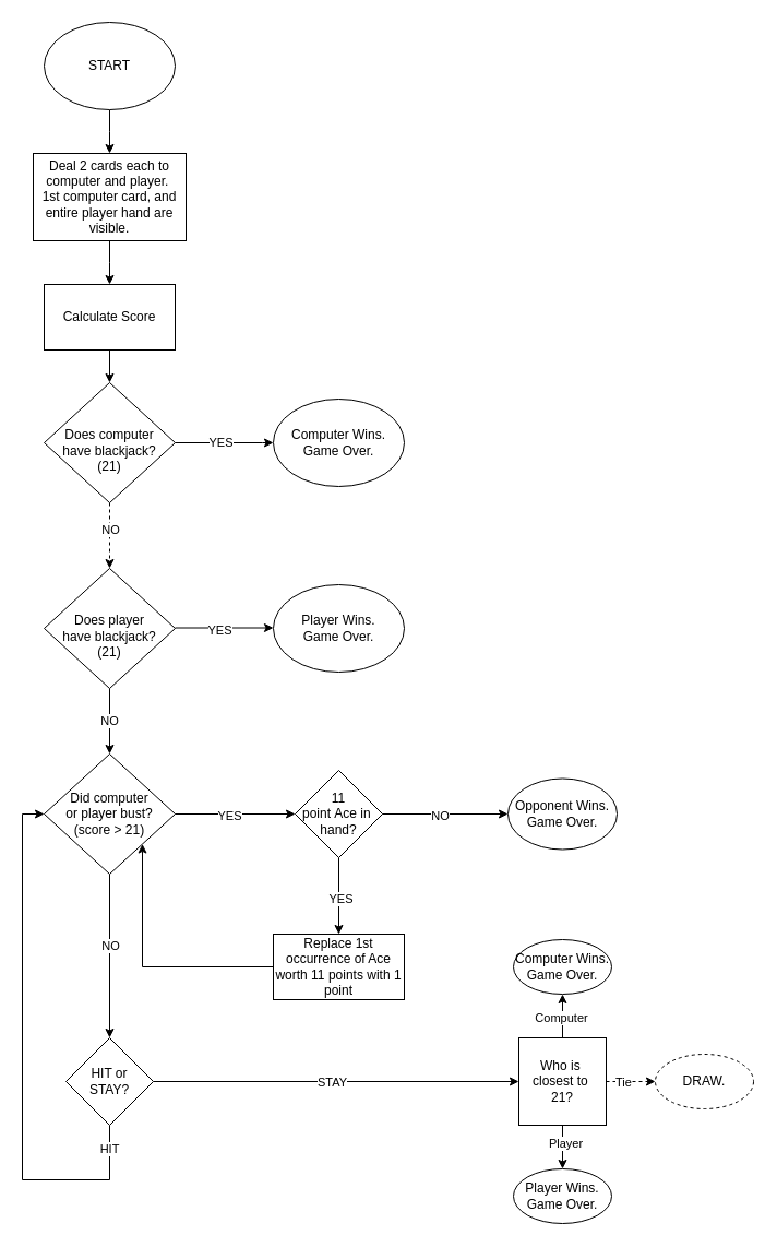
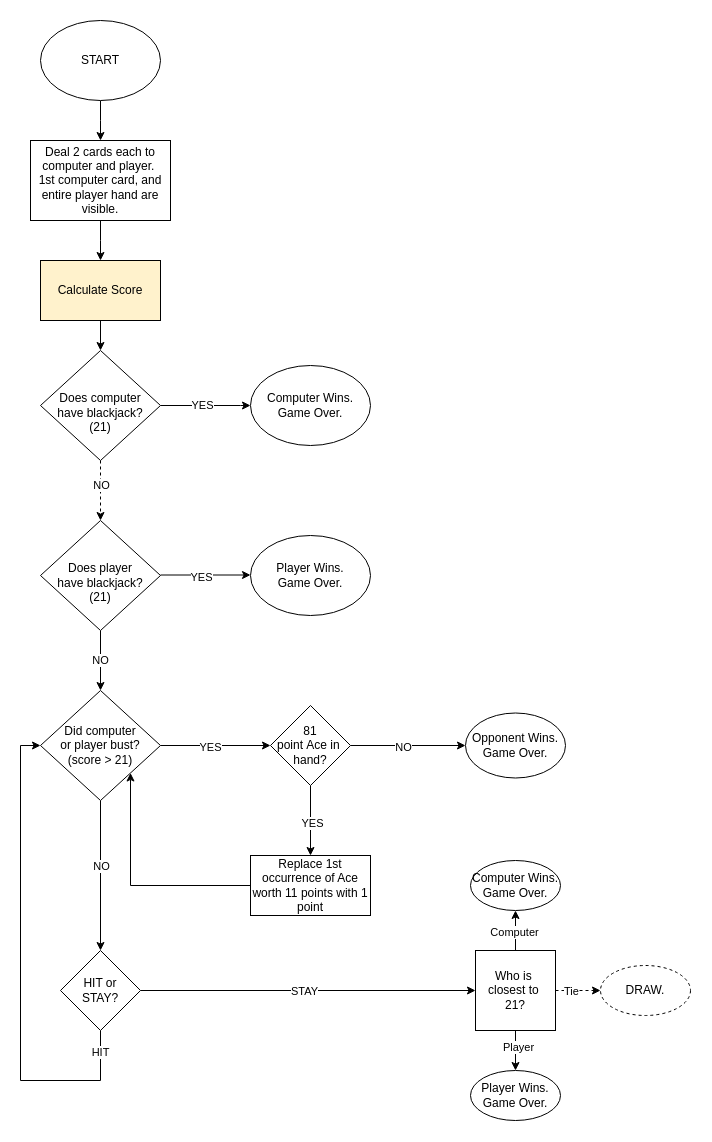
  <mxCell id="0" />
  <mxCell id="1" parent="0" />
  <mxCell id="2" style="edgeStyle=orthogonalEdgeStyle;rounded=0;orthogonalLoop=1;jettySize=auto;html=1;exitX=0.5;exitY=1;exitDx=0;exitDy=0;" edge="1" parent="1" source="3"><mxGeometry relative="1" as="geometry"><mxPoint x="100" y="140" as="targetPoint" /></mxGeometry></mxCell>
  <mxCell id="3" value="START" style="ellipse;whiteSpace=wrap;html=1;" vertex="1" parent="1"><mxGeometry x="40" y="20" width="120" height="80" as="geometry" /></mxCell>
  <mxCell id="4" style="edgeStyle=orthogonalEdgeStyle;rounded=0;orthogonalLoop=1;jettySize=auto;html=1;" edge="1" parent="1" source="5"><mxGeometry relative="1" as="geometry"><mxPoint x="100" y="260" as="targetPoint" /></mxGeometry></mxCell>
  <mxCell id="5" value="Deal 2 cards each to computer and player.&amp;nbsp;&lt;br&gt;1st computer card, and entire player hand are visible." style="rounded=0;whiteSpace=wrap;html=1;" vertex="1" parent="1"><mxGeometry x="30" y="140" width="140" height="80" as="geometry" /></mxCell>
  <mxCell id="6" style="edgeStyle=orthogonalEdgeStyle;rounded=0;orthogonalLoop=1;jettySize=auto;html=1;exitX=0.5;exitY=1;exitDx=0;exitDy=0;" edge="1" parent="1" source="7"><mxGeometry relative="1" as="geometry"><mxPoint x="100" y="350" as="targetPoint" /></mxGeometry></mxCell>
- <mxCell id="7" value="Calculate Score" style="rounded=0;whiteSpace=wrap;html=1;" vertex="1" parent="1"><mxGeometry x="40" y="260" width="120" height="60" as="geometry" /></mxCell>
+ <mxCell id="7" value="Calculate Score" style="rounded=0;whiteSpace=wrap;html=1;fillColor=#fff2cc;" vertex="1" parent="1"><mxGeometry x="40" y="260" width="120" height="60" as="geometry" /></mxCell>
  <mxCell id="8" style="edgeStyle=orthogonalEdgeStyle;rounded=0;orthogonalLoop=1;jettySize=auto;html=1;entryX=0;entryY=0.5;entryDx=0;entryDy=0;" edge="1" parent="1" source="12" target="13"><mxGeometry relative="1" as="geometry"><mxPoint x="250" y="415" as="targetPoint" /><Array as="points"><mxPoint x="240" y="405" /><mxPoint x="240" y="405" /></Array></mxGeometry></mxCell>
  <mxCell id="9" value="YES" style="edgeLabel;html=1;align=center;verticalAlign=middle;resizable=0;points=[];" vertex="1" connectable="0" parent="8"><mxGeometry x="-0.098" y="1" relative="1" as="geometry"><mxPoint as="offset" /></mxGeometry></mxCell>
  <mxCell id="10" style="edgeStyle=orthogonalEdgeStyle;rounded=0;orthogonalLoop=1;jettySize=auto;html=1;exitX=0.5;exitY=1;exitDx=0;exitDy=0;entryX=0.5;entryY=0;entryDx=0;entryDy=0;dashed=1;" edge="1" parent="1" source="12" target="16"><mxGeometry relative="1" as="geometry"><mxPoint x="100" y="510" as="targetPoint" /></mxGeometry></mxCell>
  <mxCell id="11" value="NO" style="edgeLabel;html=1;align=center;verticalAlign=middle;resizable=0;points=[];" vertex="1" connectable="0" parent="10"><mxGeometry x="-0.683" y="-3" relative="1" as="geometry"><mxPoint x="3" y="14" as="offset" /></mxGeometry></mxCell>
  <mxCell id="12" value="&lt;div&gt;&lt;span style=&quot;background-color: initial;&quot;&gt;&lt;br&gt;&lt;/span&gt;&lt;/div&gt;&lt;div&gt;&lt;span style=&quot;background-color: initial;&quot;&gt;Does computer&lt;/span&gt;&lt;/div&gt;&lt;div&gt;&lt;span style=&quot;background-color: initial;&quot;&gt;have blackjack?&lt;/span&gt;&lt;/div&gt;&lt;div&gt;(21)&lt;/div&gt;" style="rhombus;whiteSpace=wrap;html=1;" vertex="1" parent="1"><mxGeometry x="40" y="350" width="120" height="110" as="geometry" /></mxCell>
  <mxCell id="13" value="Computer Wins.&lt;div&gt;Game Over.&lt;/div&gt;" style="ellipse;whiteSpace=wrap;html=1;" vertex="1" parent="1"><mxGeometry x="250" y="365" width="120" height="80" as="geometry" /></mxCell>
  <mxCell id="14" style="edgeStyle=orthogonalEdgeStyle;rounded=0;orthogonalLoop=1;jettySize=auto;html=1;entryX=0.5;entryY=0;entryDx=0;entryDy=0;" edge="1" parent="1" source="16" target="24"><mxGeometry relative="1" as="geometry" /></mxCell>
  <mxCell id="15" value="NO" style="edgeLabel;html=1;align=center;verticalAlign=middle;resizable=0;points=[];" vertex="1" connectable="0" parent="14"><mxGeometry x="-0.05" y="-1" relative="1" as="geometry"><mxPoint as="offset" /></mxGeometry></mxCell>
  <mxCell id="16" value="&lt;div&gt;&lt;span style=&quot;background-color: initial;&quot;&gt;&lt;br&gt;&lt;/span&gt;&lt;/div&gt;&lt;div&gt;&lt;span style=&quot;background-color: initial;&quot;&gt;Does player&lt;/span&gt;&lt;/div&gt;&lt;div&gt;&lt;span style=&quot;background-color: initial;&quot;&gt;have blackjack?&lt;/span&gt;&lt;/div&gt;&lt;div&gt;(21)&lt;/div&gt;" style="rhombus;whiteSpace=wrap;html=1;" vertex="1" parent="1"><mxGeometry x="40" y="520" width="120" height="110" as="geometry" /></mxCell>
  <mxCell id="17" style="edgeStyle=orthogonalEdgeStyle;rounded=0;orthogonalLoop=1;jettySize=auto;html=1;" edge="1" parent="1"><mxGeometry relative="1" as="geometry"><mxPoint x="250" y="574.5" as="targetPoint" /><mxPoint x="160" y="574.5" as="sourcePoint" /></mxGeometry></mxCell>
  <mxCell id="18" value="YES" style="edgeLabel;html=1;align=center;verticalAlign=middle;resizable=0;points=[];" vertex="1" connectable="0" parent="17"><mxGeometry x="-0.116" y="-1" relative="1" as="geometry"><mxPoint y="1" as="offset" /></mxGeometry></mxCell>
  <mxCell id="19" value="Player Wins.&lt;div&gt;Game Over.&lt;/div&gt;" style="ellipse;whiteSpace=wrap;html=1;" vertex="1" parent="1"><mxGeometry x="250" y="535" width="120" height="80" as="geometry" /></mxCell>
  <mxCell id="20" style="edgeStyle=orthogonalEdgeStyle;rounded=0;orthogonalLoop=1;jettySize=auto;html=1;exitX=1;exitY=0.5;exitDx=0;exitDy=0;" edge="1" parent="1" source="24" target="29"><mxGeometry relative="1" as="geometry"><mxPoint x="250" y="745" as="targetPoint" /></mxGeometry></mxCell>
  <mxCell id="21" value="YES" style="edgeLabel;html=1;align=center;verticalAlign=middle;resizable=0;points=[];" vertex="1" connectable="0" parent="20"><mxGeometry x="-0.108" y="-1" relative="1" as="geometry"><mxPoint as="offset" /></mxGeometry></mxCell>
  <mxCell id="22" style="edgeStyle=orthogonalEdgeStyle;rounded=0;orthogonalLoop=1;jettySize=auto;html=1;entryX=0.5;entryY=0;entryDx=0;entryDy=0;" edge="1" parent="1" source="24" target="37"><mxGeometry relative="1" as="geometry"><mxPoint x="100" y="920" as="targetPoint" /></mxGeometry></mxCell>
  <mxCell id="23" value="NO" style="edgeLabel;html=1;align=center;verticalAlign=middle;resizable=0;points=[];" vertex="1" connectable="0" parent="22"><mxGeometry x="0.007" y="5" relative="1" as="geometry"><mxPoint x="-5" y="-11" as="offset" /></mxGeometry></mxCell>
  <mxCell id="24" value="Did computer&lt;div&gt;or player bust?&lt;br&gt;(score &amp;gt; 21)&lt;/div&gt;" style="rhombus;whiteSpace=wrap;html=1;" vertex="1" parent="1"><mxGeometry x="40" y="690" width="120" height="110" as="geometry" /></mxCell>
  <mxCell id="25" style="edgeStyle=orthogonalEdgeStyle;rounded=0;orthogonalLoop=1;jettySize=auto;html=1;exitX=1;exitY=0.5;exitDx=0;exitDy=0;" edge="1" parent="1" source="29" target="30"><mxGeometry relative="1" as="geometry"><mxPoint x="410" y="745" as="targetPoint" /></mxGeometry></mxCell>
  <mxCell id="26" value="NO" style="edgeLabel;html=1;align=center;verticalAlign=middle;resizable=0;points=[];" vertex="1" connectable="0" parent="25"><mxGeometry x="-0.088" y="-1" relative="1" as="geometry"><mxPoint as="offset" /></mxGeometry></mxCell>
  <mxCell id="27" style="edgeStyle=orthogonalEdgeStyle;rounded=0;orthogonalLoop=1;jettySize=auto;html=1;exitX=0.5;exitY=1;exitDx=0;exitDy=0;" edge="1" parent="1" source="29" target="32"><mxGeometry relative="1" as="geometry"><mxPoint x="290" y="870" as="targetPoint" /></mxGeometry></mxCell>
  <mxCell id="28" value="YES" style="edgeLabel;html=1;align=center;verticalAlign=middle;resizable=0;points=[];" vertex="1" connectable="0" parent="27"><mxGeometry x="0.064" y="1" relative="1" as="geometry"><mxPoint as="offset" /></mxGeometry></mxCell>
- <mxCell id="29" value="11&lt;div&gt;point&amp;nbsp;&lt;span style=&quot;background-color: initial;&quot;&gt;Ace in&amp;nbsp;&lt;/span&gt;&lt;div&gt;&lt;div&gt;hand?&lt;/div&gt;&lt;/div&gt;&lt;/div&gt;" style="rhombus;whiteSpace=wrap;html=1;" vertex="1" parent="1"><mxGeometry x="270" y="705" width="80" height="80" as="geometry" /></mxCell>
+ <mxCell id="29" value="81&lt;div&gt;point&amp;nbsp;&lt;span style=&quot;background-color: initial;&quot;&gt;Ace in&amp;nbsp;&lt;/span&gt;&lt;div&gt;&lt;div&gt;hand?&lt;/div&gt;&lt;/div&gt;&lt;/div&gt;" style="rhombus;whiteSpace=wrap;html=1;" vertex="1" parent="1"><mxGeometry x="270" y="705" width="80" height="80" as="geometry" /></mxCell>
  <mxCell id="30" value="Opponent Wins.&lt;div&gt;Game Over.&lt;/div&gt;" style="ellipse;whiteSpace=wrap;html=1;" vertex="1" parent="1"><mxGeometry x="465" y="712.5" width="100" height="65" as="geometry" /></mxCell>
  <mxCell id="31" style="edgeStyle=orthogonalEdgeStyle;rounded=0;orthogonalLoop=1;jettySize=auto;html=1;exitX=0;exitY=0.5;exitDx=0;exitDy=0;entryX=1;entryY=1;entryDx=0;entryDy=0;" edge="1" parent="1" source="32" target="24"><mxGeometry relative="1" as="geometry" /></mxCell>
  <mxCell id="32" value="Replace 1st occurrence of Ace worth 11 points with 1 point" style="rounded=0;whiteSpace=wrap;html=1;" vertex="1" parent="1"><mxGeometry x="250" y="855" width="120" height="60" as="geometry" /></mxCell>
  <mxCell id="33" style="edgeStyle=orthogonalEdgeStyle;rounded=0;orthogonalLoop=1;jettySize=auto;html=1;entryX=0;entryY=0.5;entryDx=0;entryDy=0;" edge="1" parent="1" source="37" target="44"><mxGeometry relative="1" as="geometry"><mxPoint x="220" y="990" as="targetPoint" /></mxGeometry></mxCell>
  <mxCell id="34" value="STAY" style="edgeLabel;html=1;align=center;verticalAlign=middle;resizable=0;points=[];" vertex="1" connectable="0" parent="33"><mxGeometry x="-0.026" relative="1" as="geometry"><mxPoint as="offset" /></mxGeometry></mxCell>
  <mxCell id="35" style="edgeStyle=orthogonalEdgeStyle;rounded=0;orthogonalLoop=1;jettySize=auto;html=1;entryX=0;entryY=0.5;entryDx=0;entryDy=0;" edge="1" parent="1" source="37" target="24"><mxGeometry relative="1" as="geometry"><mxPoint x="100" y="1120" as="targetPoint" /><Array as="points"><mxPoint x="100" y="1080" /><mxPoint x="20" y="1080" /><mxPoint x="20" y="745" /></Array></mxGeometry></mxCell>
  <mxCell id="36" value="HIT" style="edgeLabel;html=1;align=center;verticalAlign=middle;resizable=0;points=[];" vertex="1" connectable="0" parent="35"><mxGeometry x="-0.914" y="-1" relative="1" as="geometry"><mxPoint as="offset" /></mxGeometry></mxCell>
  <mxCell id="37" value="HIT or&lt;div&gt;STAY?&lt;/div&gt;" style="rhombus;whiteSpace=wrap;html=1;" vertex="1" parent="1"><mxGeometry x="60" y="950" width="80" height="80" as="geometry" /></mxCell>
  <mxCell id="38" style="edgeStyle=orthogonalEdgeStyle;rounded=0;orthogonalLoop=1;jettySize=auto;html=1;" edge="1" parent="1" source="44" target="47"><mxGeometry relative="1" as="geometry"><mxPoint x="515" y="840" as="targetPoint" /></mxGeometry></mxCell>
  <mxCell id="39" value="Computer" style="edgeLabel;html=1;align=center;verticalAlign=middle;resizable=0;points=[];" vertex="1" connectable="0" parent="38"><mxGeometry x="-0.04" y="2" relative="1" as="geometry"><mxPoint as="offset" /></mxGeometry></mxCell>
  <mxCell id="40" style="edgeStyle=orthogonalEdgeStyle;rounded=0;orthogonalLoop=1;jettySize=auto;html=1;exitX=1;exitY=0.5;exitDx=0;exitDy=0;dashed=1;" edge="1" parent="1" source="44" target="46"><mxGeometry relative="1" as="geometry"><mxPoint x="605" y="990" as="targetPoint" /><Array as="points"><mxPoint x="600" y="990" /></Array></mxGeometry></mxCell>
  <mxCell id="41" value="Tie" style="edgeLabel;html=1;align=center;verticalAlign=middle;resizable=0;points=[];" vertex="1" connectable="0" parent="40"><mxGeometry x="-0.456" y="2" relative="1" as="geometry"><mxPoint x="3" y="2" as="offset" /></mxGeometry></mxCell>
  <mxCell id="42" style="edgeStyle=orthogonalEdgeStyle;rounded=0;orthogonalLoop=1;jettySize=auto;html=1;exitX=0.5;exitY=1;exitDx=0;exitDy=0;" edge="1" parent="1" source="44" target="45"><mxGeometry relative="1" as="geometry"><mxPoint x="515" y="1120" as="targetPoint" /></mxGeometry></mxCell>
  <mxCell id="43" value="Player" style="edgeLabel;html=1;align=center;verticalAlign=middle;resizable=0;points=[];" vertex="1" connectable="0" parent="42"><mxGeometry x="-0.222" y="2" relative="1" as="geometry"><mxPoint as="offset" /></mxGeometry></mxCell>
  <mxCell id="44" value="Who is&amp;nbsp;&lt;div&gt;closest to&amp;nbsp;&lt;div&gt;21?&lt;/div&gt;&lt;/div&gt;" style="whiteSpace=wrap;html=1;rounded=0;" vertex="1" parent="1"><mxGeometry x="475" y="950" width="80" height="80" as="geometry" /></mxCell>
  <mxCell id="45" value="Player Wins.&lt;div&gt;Game Over.&lt;/div&gt;" style="ellipse;whiteSpace=wrap;html=1;" vertex="1" parent="1"><mxGeometry x="470" y="1070" width="90" height="50" as="geometry" /></mxCell>
  <mxCell id="46" value="DRAW." style="ellipse;whiteSpace=wrap;html=1;dashed=1;" vertex="1" parent="1"><mxGeometry x="600" y="965" width="90" height="50" as="geometry" /></mxCell>
  <mxCell id="47" value="Computer Wins.&lt;div&gt;Game Over.&lt;/div&gt;" style="ellipse;whiteSpace=wrap;html=1;" vertex="1" parent="1"><mxGeometry x="470" y="860" width="90" height="50" as="geometry" /></mxCell>
